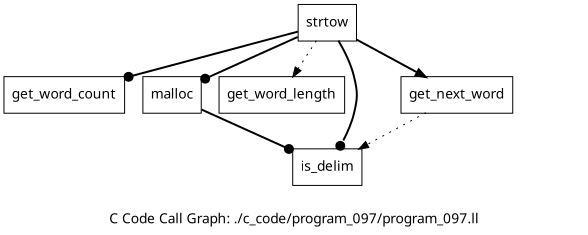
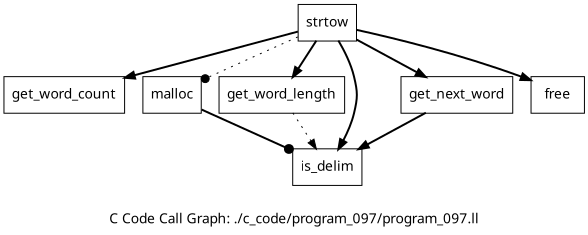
  digraph {
    fontname="Noto Sans"
    label="C Code Call Graph: ./c_code/program_097/program_097.ll"
    node [fontname="Noto Sans" shape=record]
    edge [arrowhead=normal fontname="Noto Sans" style=bold]
    n1 [label="{strtow}"]
    n2 [label="{get_word_count}"]
    n3 [label="{malloc}"]
    n4 [label="{get_word_length}"]
    n5 [label="{is_delim}"]
    n6 [label="{get_next_word}"]
-   n1 -> n2 [arrowhead=dot]
-   n1 -> n3 [arrowhead=dot]
-   n1 -> n4 [style=dotted]
-   n1 -> n5 [arrowhead=dot]
+   n7 [label="{free}"]
+   n1 -> n2
+   n1 -> n3 [arrowhead=dot style=dotted]
+   n1 -> n4
+   n1 -> n5
    n1 -> n6
+   n1 -> n7
    n3 -> n5 [arrowhead=dot]
-   n6 -> n5 [style=dotted]
+   n4 -> n5 [style=dotted]
+   n6 -> n5
  }
